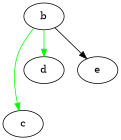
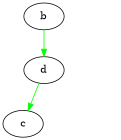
  digraph {
    edge [color=green]
    b
    c
    d
-   e
-   b -> c
+   d -> c
    b -> d
-   b -> e [color=black]
  }
